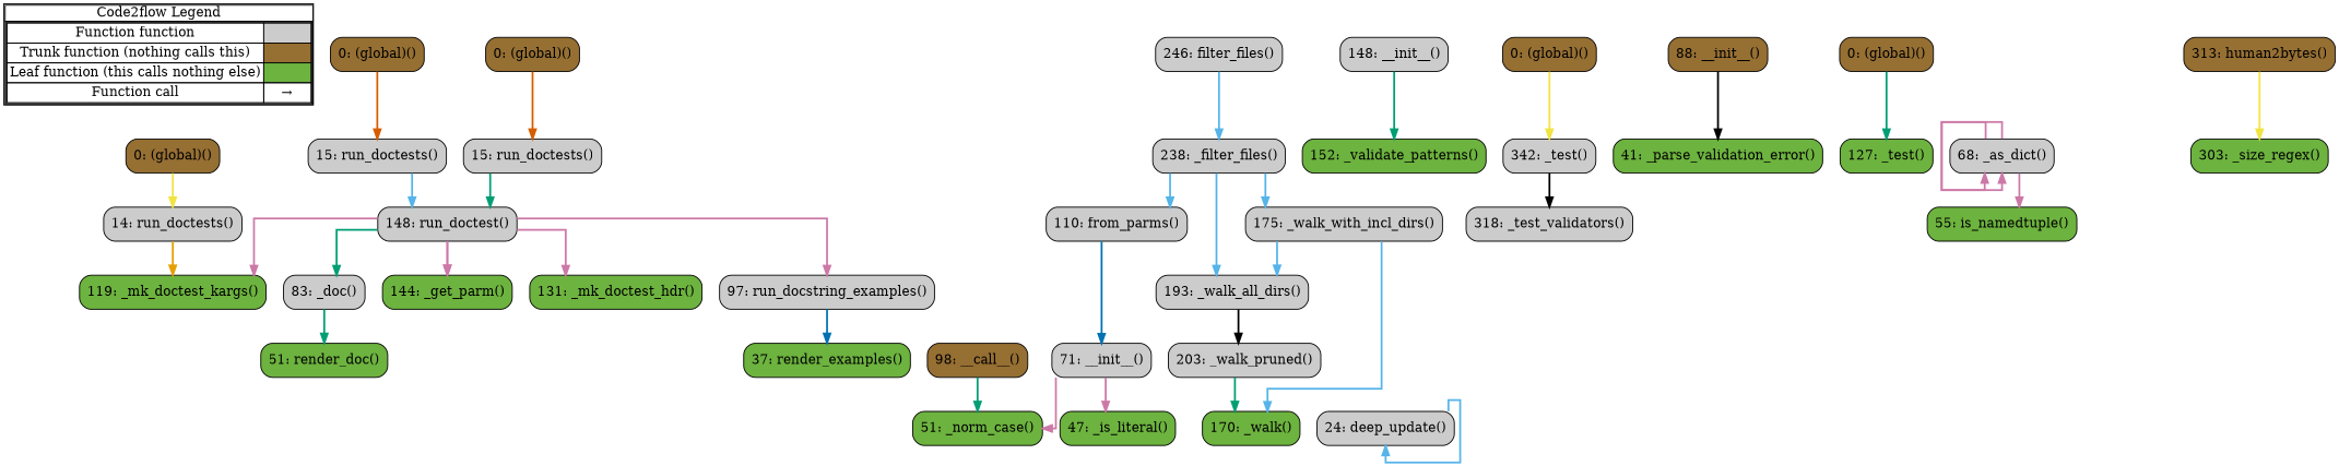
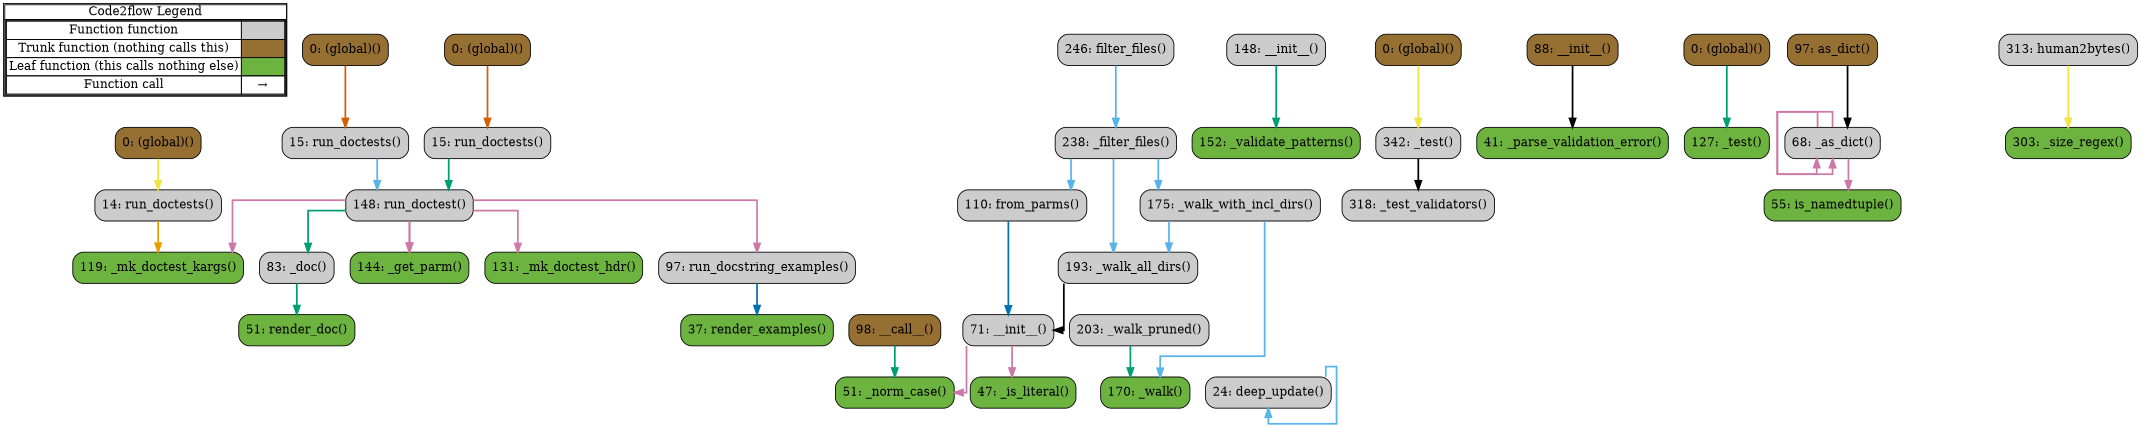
  digraph {
    concentrate=true
    rankdir=TB
    splines=ortho
    node [shape=rect fillcolor="#cccccc" style="rounded,filled"]
    edge [color="#CC79A7" penwidth=2]
    n1 [label=<         <table cellspacing="0" cellpadding="0" border="1"><tr><td>Code2flow Legend</td></tr><tr><td>         <table cellspacing="0">         <tr><td>Function function</td><td width="50px" bgcolor='#cccccc'></td></tr>         <tr><td>Trunk function (nothing calls this)</td><td bgcolor='#966F33'></td></tr>         <tr><td>Leaf function (this calls nothing else)</td><td bgcolor='#6db33f'></td></tr>         <tr><td>Function call</td><td><font color='black'>&#8594;</font></td></tr>         </table></td></tr></table>         > margin=0 shape=none fillcolor="" style=""]
    n2 [label="83: _doc()"]
    n3 [fillcolor="#6db33f" label="144: _get_parm()"]
    n4 [fillcolor="#6db33f" label="131: _mk_doctest_hdr()"]
    n5 [fillcolor="#6db33f" label="119: _mk_doctest_kargs()"]
    n6 [fillcolor="#6db33f" label="51: render_doc()"]
    n7 [fillcolor="#6db33f" label="37: render_examples()"]
    n8 [label="97: run_docstring_examples()"]
    n9 [label="148: run_doctest()"]
    n10 [fillcolor="#966F33" label="98: __call__()"]
    n11 [label="71: __init__()"]
    n12 [label="110: from_parms()"]
    n13 [label="148: __init__()"]
    n14 [fillcolor="#6db33f" label="152: _validate_patterns()"]
    n15 [fillcolor="#966F33" label="0: (global)()"]
    n16 [label="238: _filter_files()"]
    n17 [fillcolor="#6db33f" label="47: _is_literal()"]
    n18 [fillcolor="#6db33f" label="51: _norm_case()"]
    n19 [label="342: _test()"]
    n20 [label="318: _test_validators()"]
    n21 [fillcolor="#6db33f" label="170: _walk()"]
    n22 [label="193: _walk_all_dirs()"]
    n23 [label="203: _walk_pruned()"]
    n24 [label="175: _walk_with_incl_dirs()"]
    n25 [label="246: filter_files()"]
    n26 [fillcolor="#966F33" label="88: __init__()"]
    n27 [fillcolor="#966F33" label="0: (global)()"]
    n28 [fillcolor="#6db33f" label="41: _parse_validation_error()"]
    n29 [fillcolor="#6db33f" label="127: _test()"]
    n30 [label="24: deep_update()"]
    n31 [label="68: _as_dict()"]
    n32 [fillcolor="#6db33f" label="303: _size_regex()"]
-   n34 [fillcolor="#966F33" label="313: human2bytes()"]
+   n33 [fillcolor="#966F33" label="97: as_dict()"]
+   n34 [label="313: human2bytes()"]
    n35 [fillcolor="#966F33" label="0: (global)()"]
    n36 [label="15: run_doctests()"]
    n37 [fillcolor="#966F33" label="0: (global)()"]
    n38 [label="14: run_doctests()"]
    n39 [fillcolor="#966F33" label="0: (global)()"]
    n40 [label="15: run_doctests()"]
    n41 [fillcolor="#6db33f" label="55: is_namedtuple()"]
    subgraph sub_1 {
      label=legend
      rank=min
      n1
    }
    subgraph sub_2 {
      label="File: _doctests"
      style=dotted
      n2
      n3
      n4
      n5
      n6
      n7
      n8
      n9
    }
    subgraph sub_3 {
      label="File: _filter_files"
      style=dotted
      n15
      n16
      n17
      n18
      n19
      n20
      n21
      n22
      n23
      n24
      n25
      subgraph sub_4 {
        label="Class: Pattern"
        style=dotted
        n10
        n11
      }
      subgraph sub_5 {
        label="Class: Patterns"
        style=dotted
        n12
      }
      subgraph sub_6 {
        label="Class: FilterFilesParms"
        style=dotted
        n13
        n14
      }
    }
    subgraph sub_7 {
      label="File: _structs"
      style=dotted
      n27
      n28
      n29
      subgraph sub_8 {
        label="Class: BaseConfig"
        style=dotted
        n26
      }
    }
    subgraph sub_9 {
      label="File: _utils"
      style=dotted
      n30
    }
    subgraph sub_10 {
      label="File: converters"
      style=dotted
      n31
      n32
+     n33
      n34
    }
    subgraph sub_11 {
      label="File: eg_converters"
      style=dotted
      n35
      n36
    }
    subgraph sub_12 {
      label="File: eg_utils"
      style=dotted
      n37
      n38
    }
    subgraph sub_13 {
      label="File: eg_validators"
      style=dotted
      n39
      n40
    }
    subgraph sub_14 {
      label="File: validators"
      style=dotted
      n41
    }
    n2 -> n6 [color="#009E73"]
    n8 -> n7 [color="#0072B2"]
    n9 -> n2 [color="#009E73"]
    n9 -> n3
    n9 -> n3
    n9 -> n3
    n9 -> n3
    n9 -> n4
    n9 -> n5
    n9 -> n8
    n10 -> n18 [color="#009E73"]
    n11 -> n17
    n11 -> n18
    n12 -> n11 [color="#0072B2"]
    n13 -> n14 [color="#009E73"]
    n15 -> n19 [color="#F0E442"]
    n16 -> n12 [color="#56B4E9"]
    n16 -> n22 [color="#56B4E9"]
    n16 -> n24 [color="#56B4E9"]
    n19 -> n20 [color="#000000"]
-   n22 -> n23 [color="#000000"]
+   n22 -> n11 [color="#000000"]
    n23 -> n21 [color="#009E73"]
    n24 -> n21 [color="#56B4E9"]
    n24 -> n22 [color="#56B4E9"]
    n25 -> n16 [color="#56B4E9"]
    n26 -> n28 [color="#000000"]
    n27 -> n29 [color="#009E73"]
    n30 -> n30 [color="#56B4E9"]
    n31 -> n31
    n31 -> n31
    n31 -> n31
    n31 -> n31
    n31 -> n31
    n31 -> n31
    n31 -> n31
    n31 -> n41
+   n33 -> n31 [color="#000000"]
    n34 -> n32 [color="#F0E442"]
    n35 -> n36 [color="#D55E00"]
    n36 -> n9 [color="#56B4E9"]
    n37 -> n38 [color="#F0E442"]
    n38 -> n5 [color="#E69F00"]
    n39 -> n40 [color="#D55E00"]
    n40 -> n9 [color="#009E73"]
  }
